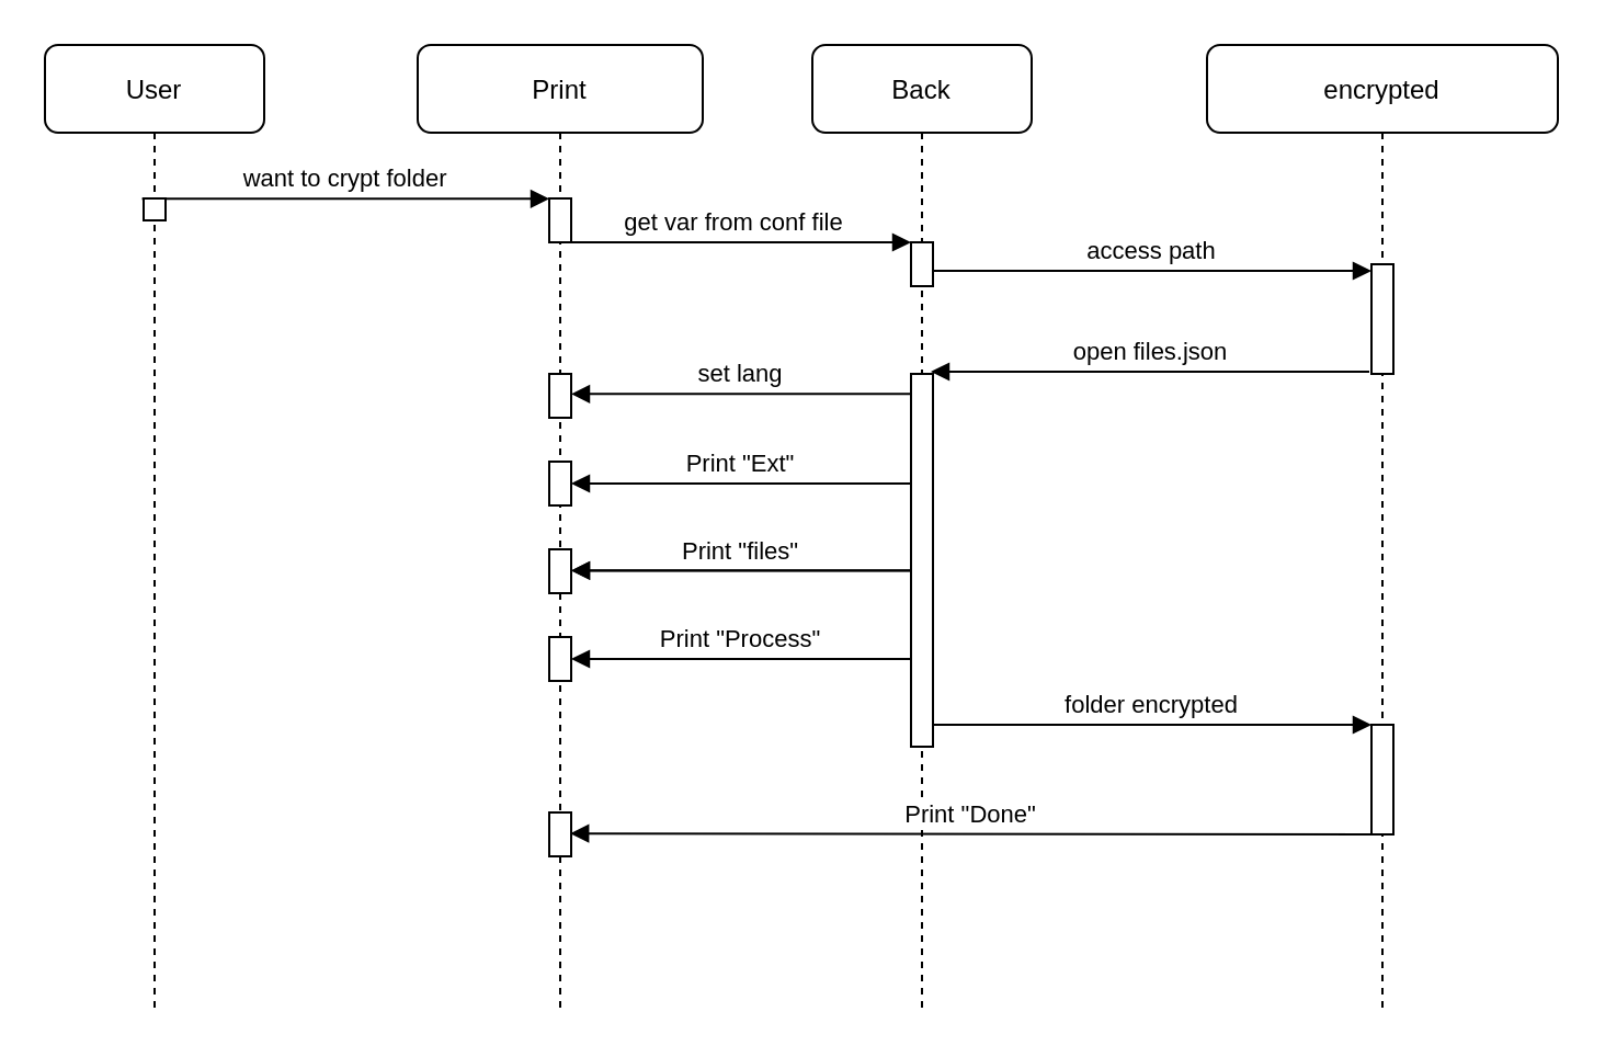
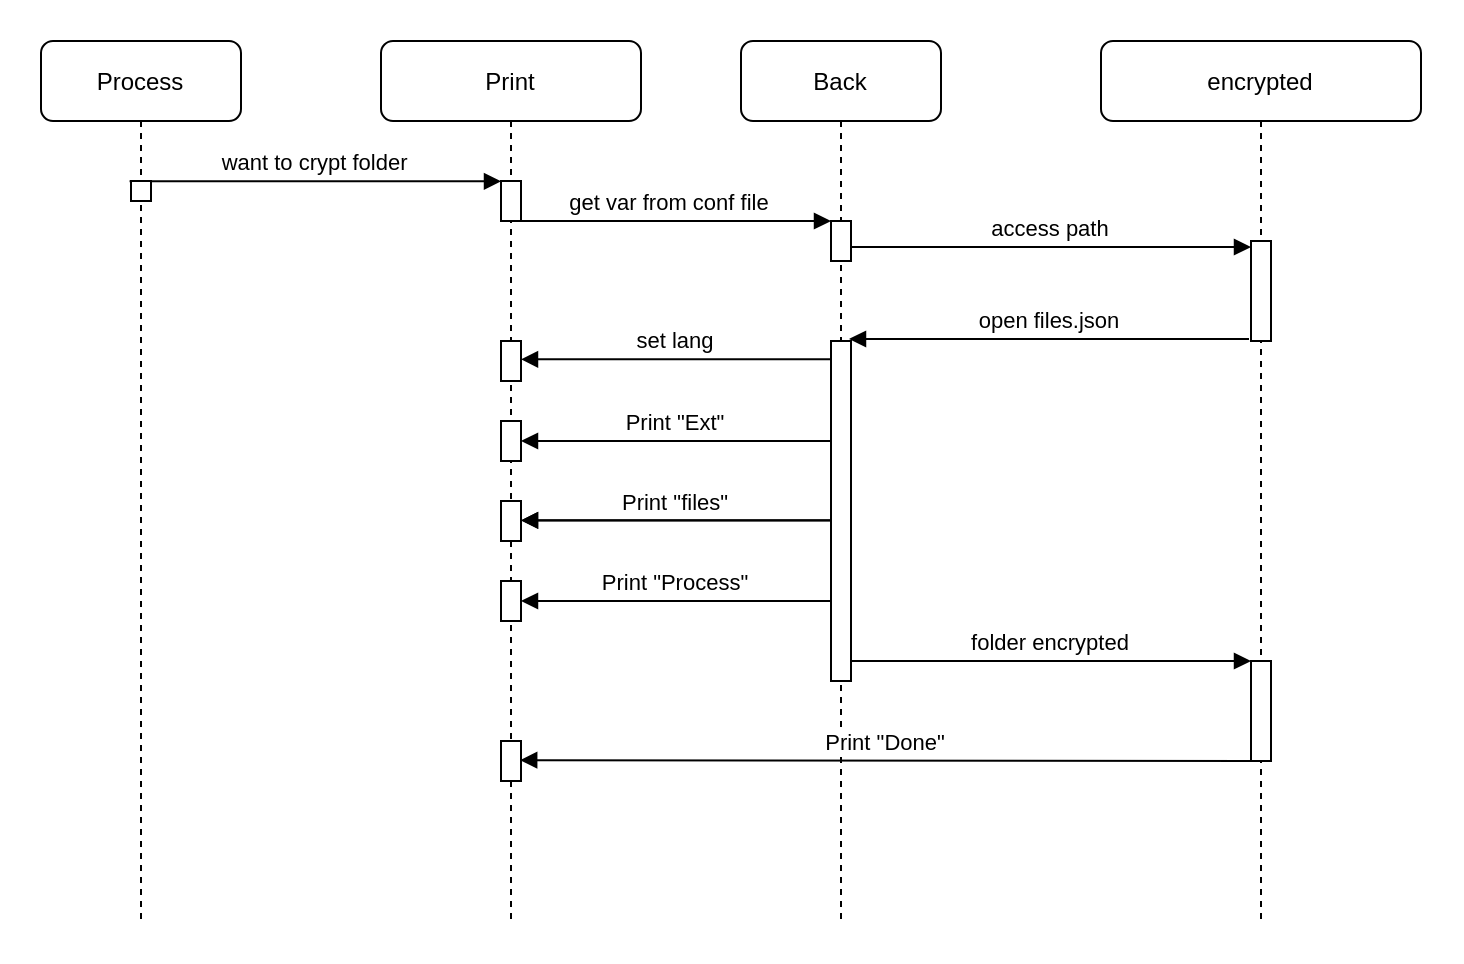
  <mxCell id="0" />
  <mxCell id="1" parent="0" />
  <mxCell id="2" value="Print" style="shape=umlLifeline;perimeter=lifelinePerimeter;container=1;collapsible=0;recursiveResize=0;rounded=1;shadow=0;strokeWidth=1;" parent="1" vertex="1"><mxGeometry x="190" y="20" width="130" height="440" as="geometry" /></mxCell>
  <mxCell id="3" value="" style="points=[];perimeter=orthogonalPerimeter;rounded=0;shadow=0;strokeWidth=1;" parent="2" vertex="1"><mxGeometry x="60" y="70" width="10" height="20" as="geometry" /></mxCell>
  <mxCell id="4" value="" style="points=[];perimeter=orthogonalPerimeter;rounded=0;shadow=0;strokeWidth=1;" parent="2" vertex="1"><mxGeometry x="60" y="150" width="10" height="20" as="geometry" /></mxCell>
  <mxCell id="5" value="set lang" style="html=1;verticalAlign=bottom;endArrow=block;rounded=0;" parent="2" target="4" edge="1"><mxGeometry width="80" relative="1" as="geometry"><mxPoint x="225" y="159.17" as="sourcePoint" /><mxPoint x="120" y="180" as="targetPoint" /></mxGeometry></mxCell>
  <mxCell id="6" value="" style="points=[];perimeter=orthogonalPerimeter;rounded=0;shadow=0;strokeWidth=1;" vertex="1" parent="2"><mxGeometry x="60" y="190" width="10" height="20" as="geometry" /></mxCell>
  <mxCell id="7" value="" style="points=[];perimeter=orthogonalPerimeter;rounded=0;shadow=0;strokeWidth=1;" vertex="1" parent="2"><mxGeometry x="60" y="230" width="10" height="20" as="geometry" /></mxCell>
  <mxCell id="8" value="Print &quot;files&quot;" style="html=1;verticalAlign=bottom;endArrow=block;rounded=0;" edge="1" parent="2"><mxGeometry width="80" relative="1" as="geometry"><mxPoint x="225.0" y="239.71" as="sourcePoint" /><mxPoint x="70" y="239.71" as="targetPoint" /></mxGeometry></mxCell>
  <mxCell id="9" value="" style="points=[];perimeter=orthogonalPerimeter;rounded=0;shadow=0;strokeWidth=1;" vertex="1" parent="2"><mxGeometry x="60" y="270" width="10" height="20" as="geometry" /></mxCell>
  <mxCell id="10" value="" style="points=[];perimeter=orthogonalPerimeter;rounded=0;shadow=0;strokeWidth=1;" vertex="1" parent="2"><mxGeometry x="60" y="350" width="10" height="20" as="geometry" /></mxCell>
  <mxCell id="11" value="Back" style="shape=umlLifeline;perimeter=lifelinePerimeter;container=1;collapsible=0;recursiveResize=0;rounded=1;shadow=0;strokeWidth=1;" parent="1" vertex="1"><mxGeometry x="370" y="20" width="100" height="440" as="geometry" /></mxCell>
  <mxCell id="12" value="" style="points=[];perimeter=orthogonalPerimeter;rounded=0;shadow=0;strokeWidth=1;" parent="11" vertex="1"><mxGeometry x="45" y="90" width="10" height="20" as="geometry" /></mxCell>
  <mxCell id="13" value="Print &quot;files&quot;" style="html=1;verticalAlign=bottom;endArrow=block;rounded=0;" edge="1" parent="11"><mxGeometry width="80" relative="1" as="geometry"><mxPoint x="45.0" y="239.66" as="sourcePoint" /><mxPoint x="-110" y="239.66" as="targetPoint" /></mxGeometry></mxCell>
  <mxCell id="14" value="" style="points=[];perimeter=orthogonalPerimeter;rounded=0;shadow=0;strokeWidth=1;" vertex="1" parent="11"><mxGeometry x="45" y="150" width="10" height="170" as="geometry" /></mxCell>
  <mxCell id="15" value="get var from conf file" style="verticalAlign=bottom;endArrow=block;entryX=0;entryY=0;shadow=0;strokeWidth=1;" parent="1" source="2" target="12" edge="1"><mxGeometry relative="1" as="geometry"><mxPoint x="345" y="100" as="sourcePoint" /></mxGeometry></mxCell>
  <mxCell id="16" value="encrypted" style="shape=umlLifeline;perimeter=lifelinePerimeter;container=1;collapsible=0;recursiveResize=0;rounded=1;shadow=0;strokeWidth=1;" parent="1" vertex="1"><mxGeometry x="550" y="20" width="160" height="440" as="geometry" /></mxCell>
  <mxCell id="17" value="" style="points=[];perimeter=orthogonalPerimeter;rounded=0;shadow=0;strokeWidth=1;" parent="16" vertex="1"><mxGeometry x="75" y="100" width="10" height="50" as="geometry" /></mxCell>
  <mxCell id="18" value="folder encrypted" style="verticalAlign=bottom;endArrow=block;shadow=0;strokeWidth=1;" edge="1" parent="16"><mxGeometry relative="1" as="geometry"><mxPoint x="-125" y="310" as="sourcePoint" /><mxPoint x="75" y="310" as="targetPoint" /></mxGeometry></mxCell>
  <mxCell id="19" value="" style="points=[];perimeter=orthogonalPerimeter;rounded=0;shadow=0;strokeWidth=1;" vertex="1" parent="16"><mxGeometry x="75" y="310" width="10" height="50" as="geometry" /></mxCell>
  <mxCell id="20" value="Print &quot;Done&quot;" style="html=1;verticalAlign=bottom;endArrow=block;rounded=0;entryX=0.96;entryY=0.48;entryDx=0;entryDy=0;entryPerimeter=0;" edge="1" parent="16" target="10"><mxGeometry width="80" relative="1" as="geometry"><mxPoint x="75.0" y="360" as="sourcePoint" /><mxPoint x="-280" y="360" as="targetPoint" /></mxGeometry></mxCell>
  <mxCell id="21" value="want to crypt folder" style="verticalAlign=bottom;endArrow=block;shadow=0;strokeWidth=1;exitX=0.929;exitY=0.014;exitDx=0;exitDy=0;exitPerimeter=0;" parent="1" target="3" edge="1"><mxGeometry relative="1" as="geometry"><mxPoint x="64.29" y="90.14" as="sourcePoint" /><mxPoint x="230" y="110" as="targetPoint" /></mxGeometry></mxCell>
  <mxCell id="22" value="access path" style="verticalAlign=bottom;endArrow=block;shadow=0;strokeWidth=1;" parent="1" edge="1"><mxGeometry relative="1" as="geometry"><mxPoint x="425" y="123" as="sourcePoint" /><mxPoint x="625" y="123" as="targetPoint" /></mxGeometry></mxCell>
  <mxCell id="23" value="open files.json" style="html=1;verticalAlign=bottom;endArrow=block;rounded=0;" parent="1" edge="1"><mxGeometry width="80" relative="1" as="geometry"><mxPoint x="624" y="169" as="sourcePoint" /><mxPoint x="424" y="169" as="targetPoint" /></mxGeometry></mxCell>
- <mxCell id="24" value="User" style="shape=umlLifeline;perimeter=lifelinePerimeter;container=1;collapsible=0;recursiveResize=0;rounded=1;shadow=0;strokeWidth=1;" parent="1" vertex="1"><mxGeometry x="20" y="20" width="100" height="440" as="geometry" /></mxCell>
+ <mxCell id="24" value="Process" style="shape=umlLifeline;perimeter=lifelinePerimeter;container=1;collapsible=0;recursiveResize=0;rounded=1;shadow=0;strokeWidth=1;" parent="1" vertex="1"><mxGeometry x="20" y="20" width="100" height="440" as="geometry" /></mxCell>
  <mxCell id="25" value="" style="points=[];perimeter=orthogonalPerimeter;rounded=0;shadow=0;strokeWidth=1;" parent="24" vertex="1"><mxGeometry x="45" y="70" width="10" height="10" as="geometry" /></mxCell>
  <mxCell id="26" value="Print &quot;Ext&quot;" style="html=1;verticalAlign=bottom;endArrow=block;rounded=0;" edge="1" parent="1"><mxGeometry width="80" relative="1" as="geometry"><mxPoint x="415" y="220" as="sourcePoint" /><mxPoint x="260" y="220" as="targetPoint" /></mxGeometry></mxCell>
  <mxCell id="27" value="Print &quot;Process&quot;" style="html=1;verticalAlign=bottom;endArrow=block;rounded=0;" edge="1" parent="1"><mxGeometry width="80" relative="1" as="geometry"><mxPoint x="415" y="300" as="sourcePoint" /><mxPoint x="260" y="300" as="targetPoint" /></mxGeometry></mxCell>
